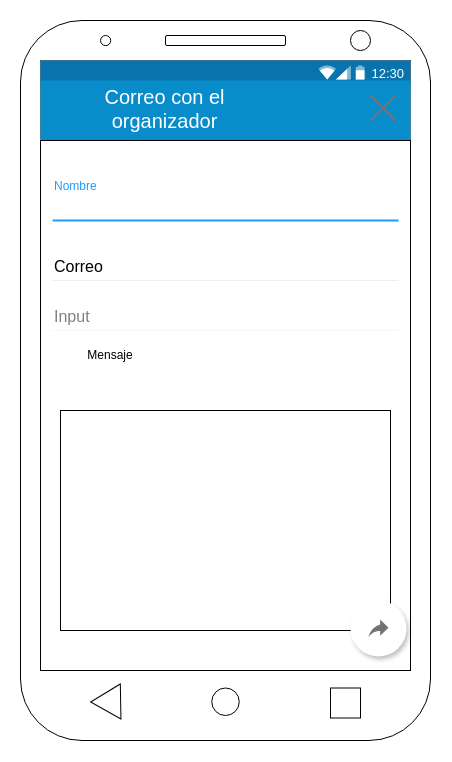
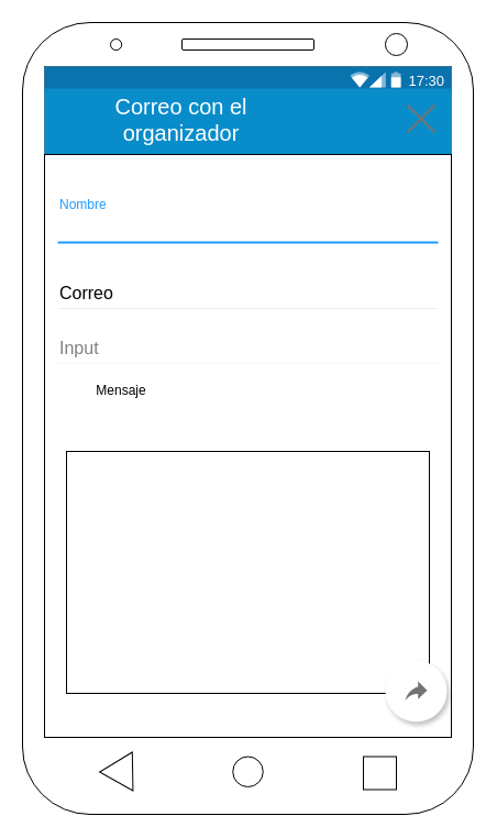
  <mxCell id="0" />
  <mxCell id="1" parent="0" />
  <mxCell id="2" value="" style="rounded=1;whiteSpace=wrap;html=1;" parent="1" vertex="1"><mxGeometry x="20" y="20" width="410" height="720" as="geometry" /></mxCell>
  <mxCell id="3" value="" style="rounded=0;whiteSpace=wrap;html=1;" parent="1" vertex="1"><mxGeometry x="40" y="60" width="370" height="610" as="geometry" /></mxCell>
  <mxCell id="4" value="" style="shape=rect;fillColor=#eeeeee;strokeColor=none;" vertex="1" parent="1"><mxGeometry x="40" y="60" width="370" height="610" as="geometry" /></mxCell>
  <mxCell id="5" value="" style="ellipse;whiteSpace=wrap;html=1;aspect=fixed;" parent="1" vertex="1"><mxGeometry x="211.25" y="687.5" width="27.5" height="27.5" as="geometry" /></mxCell>
  <mxCell id="6" value="" style="triangle;whiteSpace=wrap;html=1;rotation=-181;" parent="1" vertex="1"><mxGeometry x="90.13" y="683.75" width="30" height="35" as="geometry" /></mxCell>
  <mxCell id="7" value="" style="whiteSpace=wrap;html=1;aspect=fixed;" parent="1" vertex="1"><mxGeometry x="330" y="687.5" width="30" height="30" as="geometry" /></mxCell>
  <mxCell id="8" value="" style="ellipse;whiteSpace=wrap;html=1;aspect=fixed;" parent="1" vertex="1"><mxGeometry x="350" y="30" width="20" height="20" as="geometry" /></mxCell>
  <mxCell id="9" value="" style="ellipse;whiteSpace=wrap;html=1;aspect=fixed;" parent="1" vertex="1"><mxGeometry x="100.07" y="35" width="10.13" height="10.13" as="geometry" /></mxCell>
  <mxCell id="10" value="" style="rounded=1;whiteSpace=wrap;html=1;" parent="1" vertex="1"><mxGeometry x="165" y="35" width="120" height="10" as="geometry" /></mxCell>
- <mxCell id="11" value="12:30" style="dashed=0;align=center;fontSize=12;shape=rect;align=right;fillColor=#0973AE;strokeColor=none;fontColor=#FFFFFF;spacingRight=4;spacingTop=1;fontStyle=0;fontSize=13;resizeWidth=1;" vertex="1" parent="1"><mxGeometry x="40" y="60" width="370" height="24" as="geometry" /></mxCell>
+ <mxCell id="11" value="17:30" style="dashed=0;align=center;fontSize=12;shape=rect;align=right;fillColor=#0973AE;strokeColor=none;fontColor=#FFFFFF;spacingRight=4;spacingTop=1;fontStyle=0;fontSize=13;resizeWidth=1;" vertex="1" parent="1"><mxGeometry x="40" y="60" width="370" height="24" as="geometry" /></mxCell>
  <mxCell id="12" value="" style="dashed=0;html=1;shape=mxgraph.gmdl.top_bar;fillColor=#0973AE;strokeColor=none;" vertex="1" parent="11"><mxGeometry x="1" y="0.5" width="46" height="14" relative="1" as="geometry"><mxPoint x="-92" y="-7" as="offset" /></mxGeometry></mxCell>
  <mxCell id="13" value="" style="dashed=0;align=center;fontSize=12;shape=rect;strokeColor=none;fillColor=#098DCA;resizeWidth=1;" vertex="1" parent="1"><mxGeometry x="40" y="80" width="370" height="60" as="geometry"><mxPoint x="-460" y="-100" as="offset" /></mxGeometry></mxCell>
  <mxCell id="14" value="" style="dashed=0;aspect=fixed;verticalLabelPosition=bottom;verticalAlign=top;align=center;shape=mxgraph.gmdl.x;strokeColor=#737373;fillColor=#737373;shadow=0;strokeWidth=2;" vertex="1" parent="1"><mxGeometry x="370" y="95" width="25" height="25" as="geometry" /></mxCell>
  <mxCell id="15" value="&lt;font style=&quot;font-size: 20px&quot; color=&quot;#FFFFFF&quot;&gt;Correo con el organizador&lt;br&gt;&lt;/font&gt;" style="text;html=1;strokeColor=none;fillColor=none;align=center;verticalAlign=middle;whiteSpace=wrap;rounded=0;" vertex="1" parent="1"><mxGeometry x="52" y="97.5" width="224.87" height="20" as="geometry" /></mxCell>
  <mxCell id="16" value="" style="rounded=0;whiteSpace=wrap;html=1;strokeColor=#000000;" vertex="1" parent="1"><mxGeometry x="40" y="140" width="370" height="530" as="geometry" /></mxCell>
  <mxCell id="17" value="Nombre" style="text;fontColor=#1F9BFD;fontSize=12;verticalAlign=middle;strokeColor=none;fillColor=none;" vertex="1" parent="1"><mxGeometry x="52" y="170" width="346" height="30" as="geometry" /></mxCell>
  <mxCell id="18" value="Contacta text" style="text;fontColor=#ffffff;fontSize=16;verticalAlign=middle;strokeColor=none;fillColor=none;" vertex="1" parent="1"><mxGeometry x="52" y="190" width="346" height="30" as="geometry" /></mxCell>
  <mxCell id="19" value="" style="dashed=0;shape=line;strokeWidth=2;noLabel=1;strokeColor=#1F9BFD;" vertex="1" parent="1"><mxGeometry x="52" y="215" width="346" height="10" as="geometry" /></mxCell>
  <mxCell id="20" value="Correo" style="text;fontSize=16;verticalAlign=middle;strokeColor=none;fillColor=none;" vertex="1" parent="1"><mxGeometry x="52" y="250" width="346" height="30" as="geometry" /></mxCell>
  <mxCell id="21" value="" style="dashed=0;shape=line;strokeWidth=1;noLabel=1;strokeColor=#eeeeee;" vertex="1" parent="1"><mxGeometry x="52" y="275" width="346" height="10" as="geometry" /></mxCell>
  <mxCell id="22" value="Input" style="text;fontColor=#808080;fontSize=16;verticalAlign=middle;strokeColor=none;fillColor=none;" vertex="1" parent="1"><mxGeometry x="52" y="300" width="346" height="30" as="geometry" /></mxCell>
  <mxCell id="23" value="" style="dashed=0;shape=line;strokeWidth=1;noLabel=1;strokeColor=#eeeeee;opacity=50;" vertex="1" parent="1"><mxGeometry x="52" y="325" width="346" height="10" as="geometry" /></mxCell>
  <mxCell id="24" value="" style="rounded=0;whiteSpace=wrap;html=1;strokeColor=#000000;" vertex="1" parent="1"><mxGeometry x="60" y="410" width="330" height="220" as="geometry" /></mxCell>
  <mxCell id="25" value="" style="shape=ellipse;dashed=0;strokeColor=none;shadow=1;fontSize=13;align=center;verticalAlign=top;labelPosition=center;verticalLabelPosition=bottom;html=1;aspect=fixed;" vertex="1" parent="1"><mxGeometry x="350" y="600" width="56" height="56" as="geometry" /></mxCell>
  <mxCell id="26" value="" style="dashed=0;html=1;shape=mxgraph.gmdl.reply;strokeColor=none;fillColor=#737373;shadow=0;" vertex="1" parent="25"><mxGeometry x="18" y="19" width="20" height="18" as="geometry" /></mxCell>
  <mxCell id="27" value="Mensaje" style="text;html=1;strokeColor=none;fillColor=none;align=center;verticalAlign=middle;whiteSpace=wrap;rounded=0;" vertex="1" parent="1"><mxGeometry x="90.2" y="345" width="40" height="20" as="geometry" /></mxCell>
